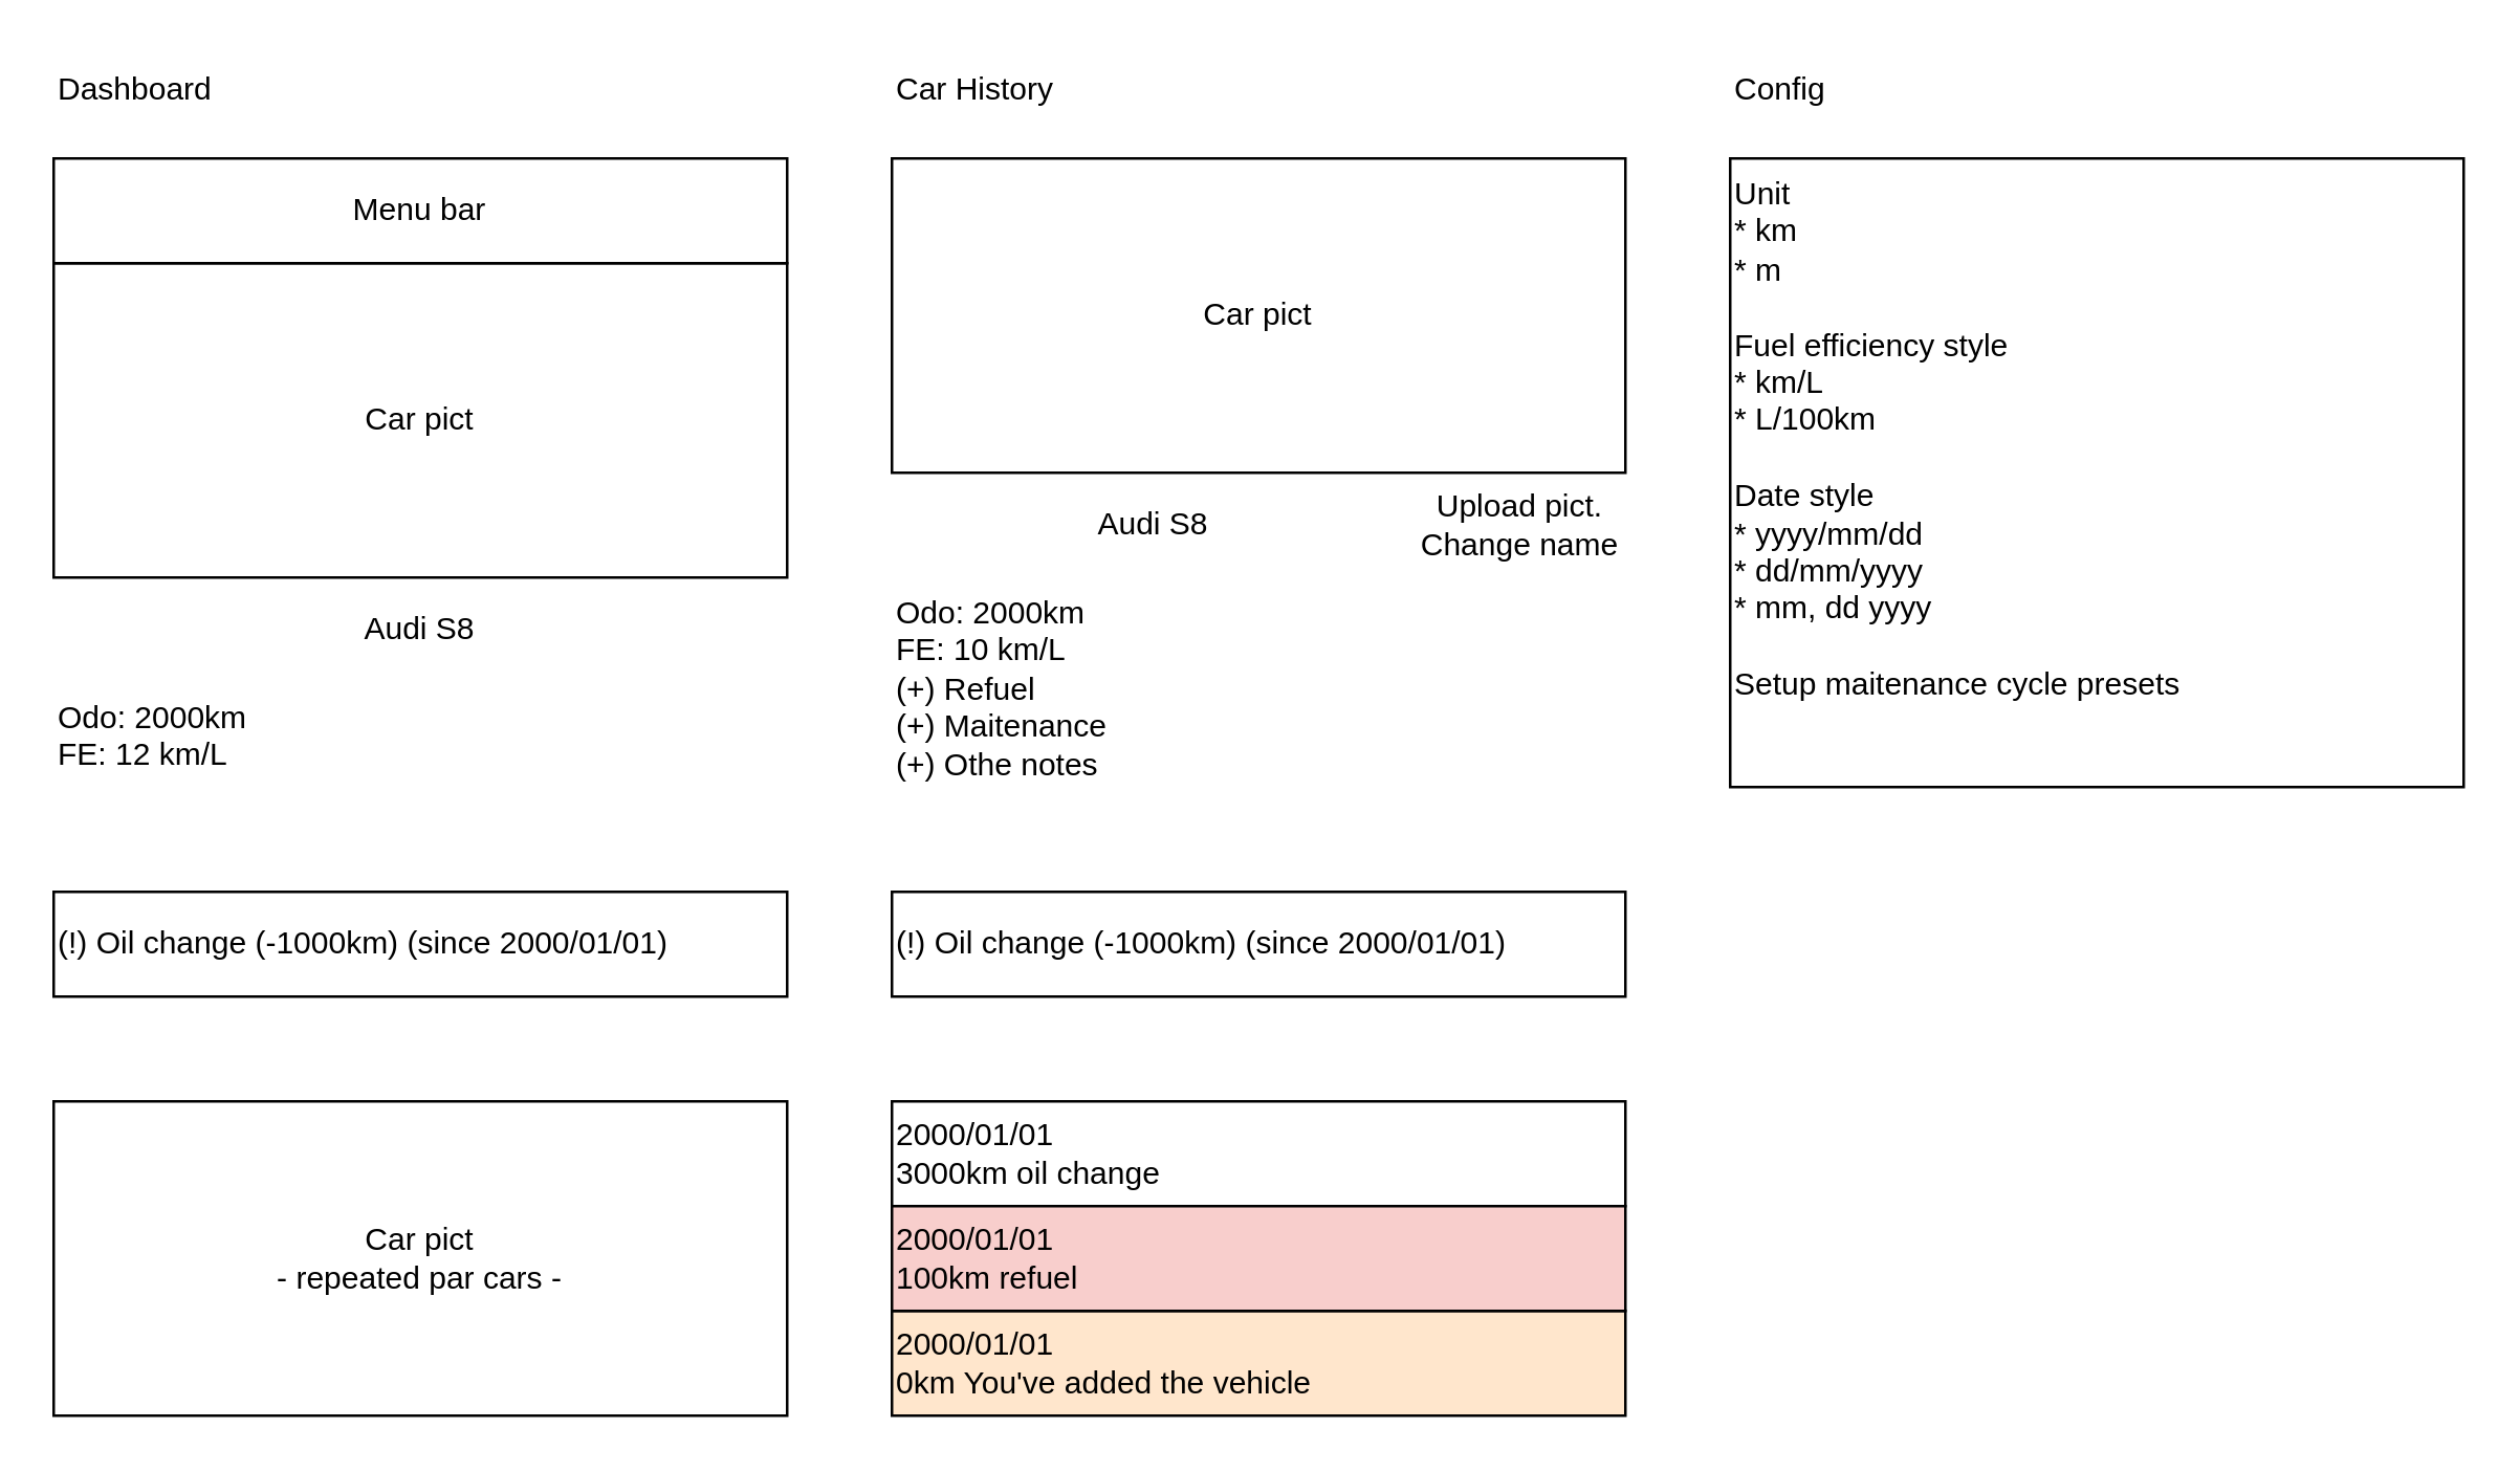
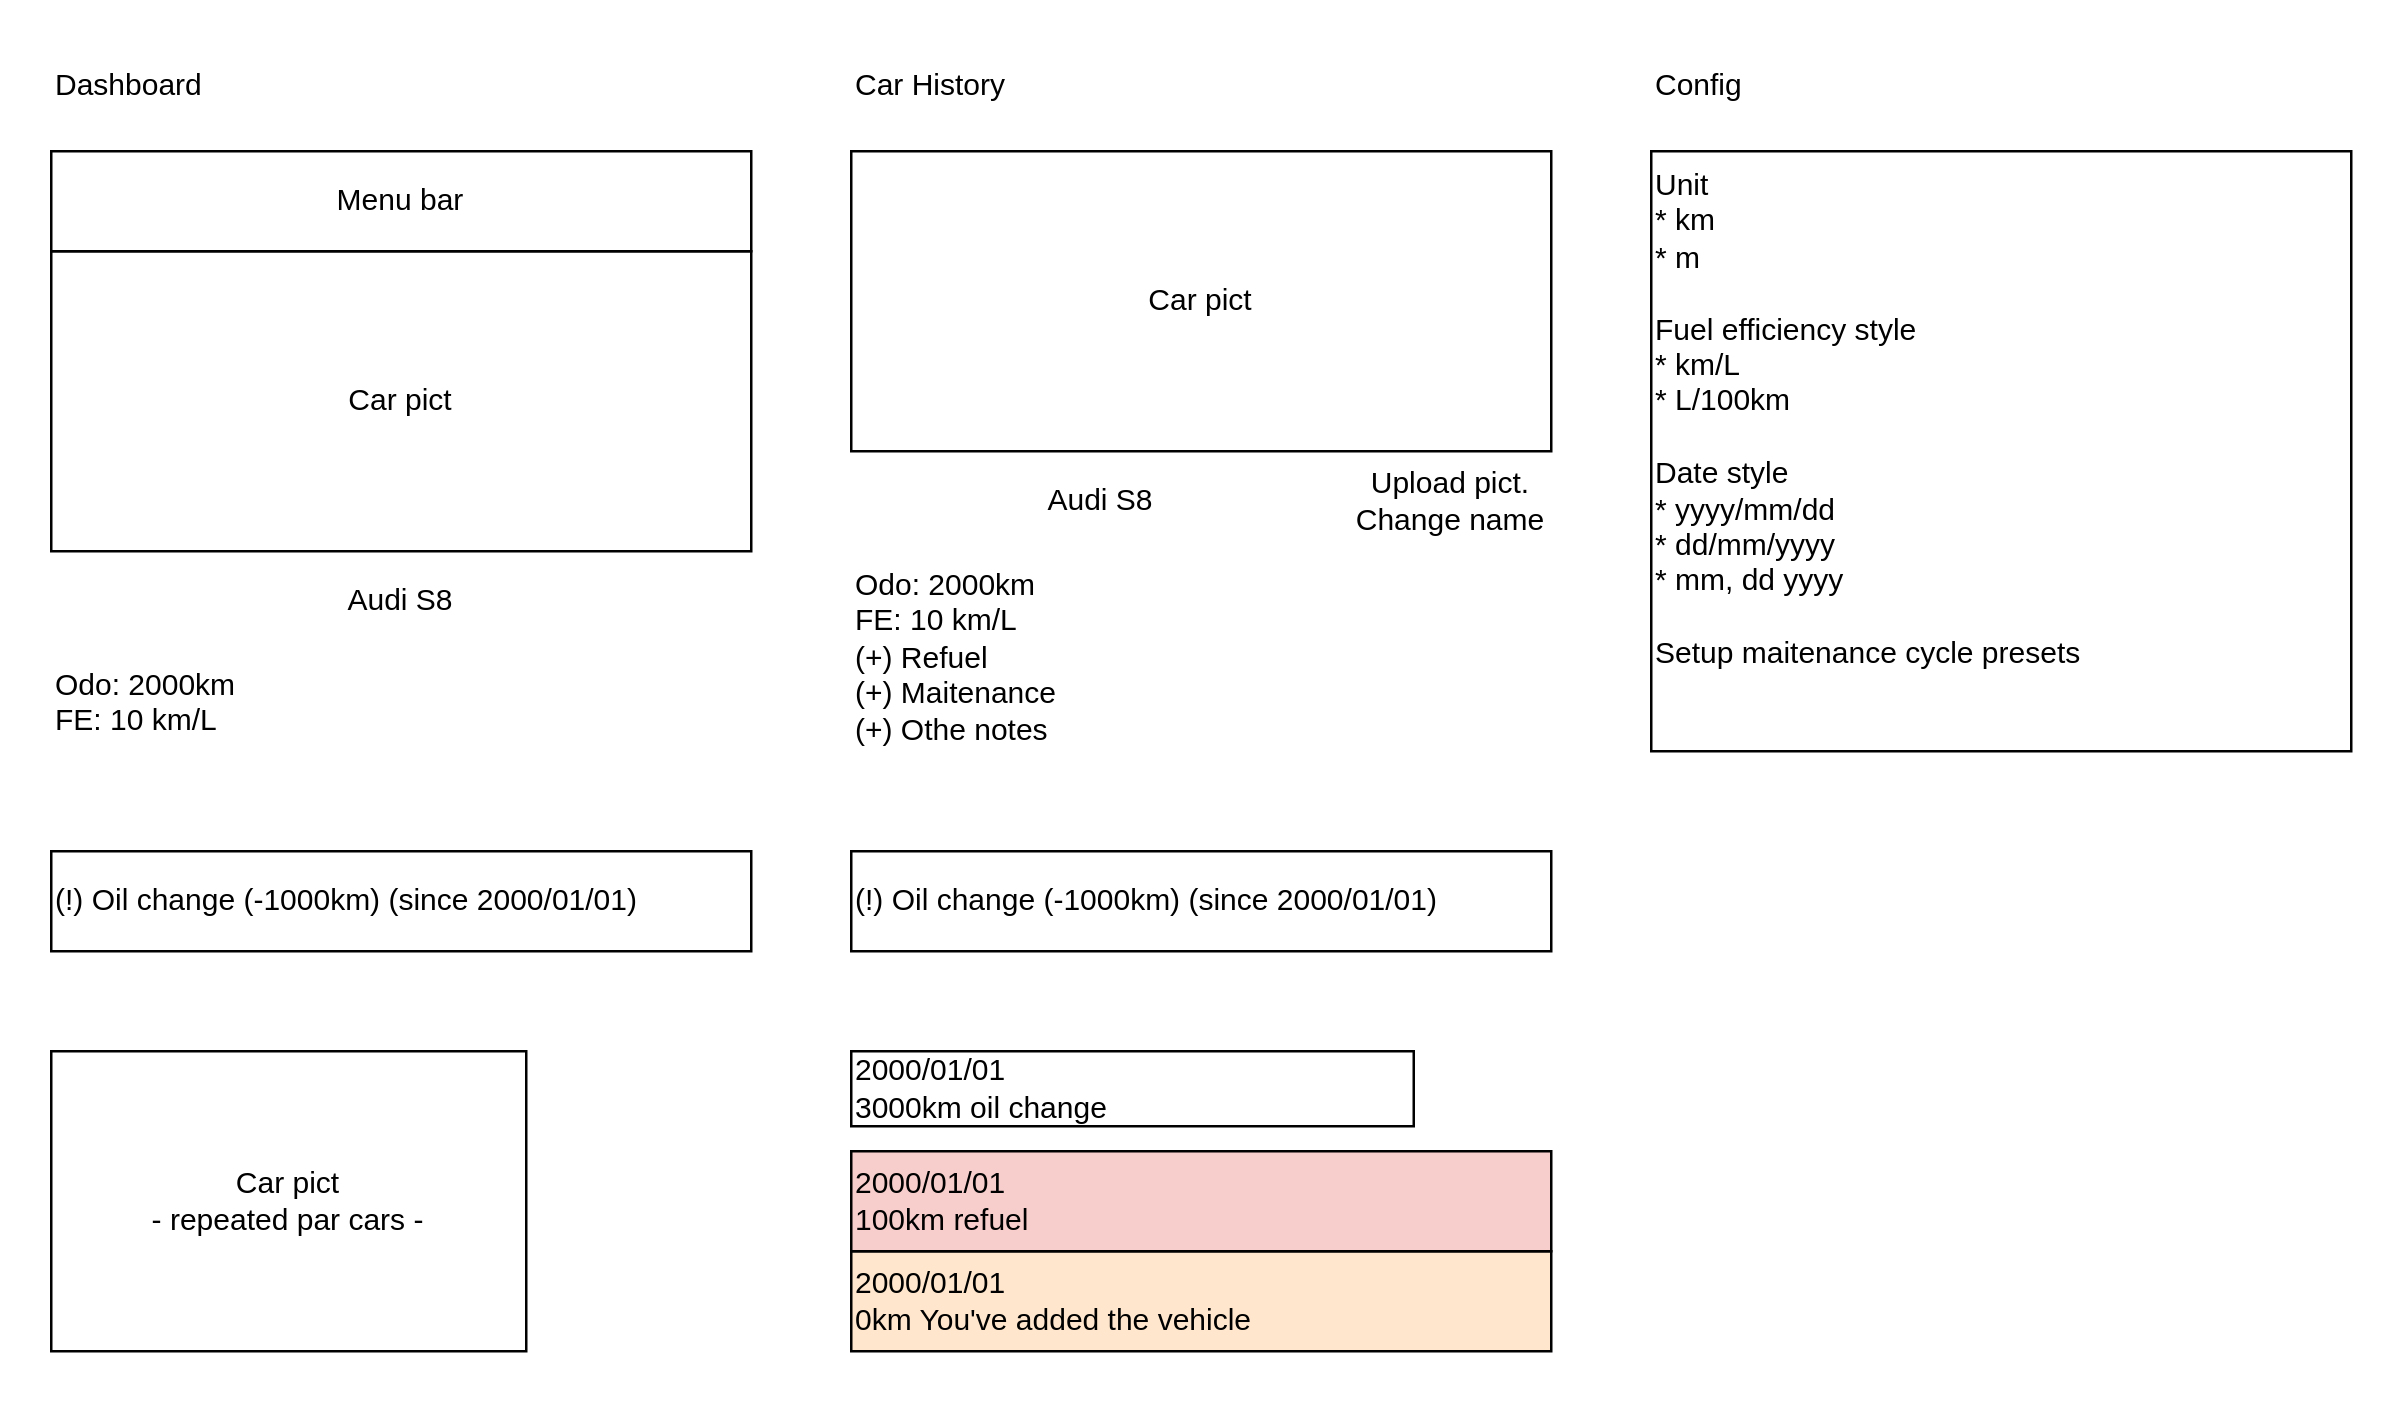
  <mxCell id="0" />
  <mxCell id="1" parent="0" />
  <mxCell id="2" value="Car pict" style="rounded=0;whiteSpace=wrap;html=1;" parent="1" vertex="1"><mxGeometry x="20" y="100" width="280" height="120" as="geometry" /></mxCell>
  <mxCell id="3" value="Dashboard" style="text;html=1;strokeColor=none;fillColor=none;align=left;verticalAlign=top;whiteSpace=wrap;rounded=0;" parent="1" vertex="1"><mxGeometry x="20" y="20" width="280" height="40" as="geometry" /></mxCell>
  <mxCell id="4" value="Audi S8" style="text;html=1;strokeColor=none;fillColor=none;align=center;verticalAlign=middle;whiteSpace=wrap;rounded=0;" parent="1" vertex="1"><mxGeometry x="20" y="220" width="280" height="40" as="geometry" /></mxCell>
- <mxCell id="5" value="Odo: 2000km&lt;br&gt;FE: 12 km/L" style="text;html=1;strokeColor=none;fillColor=none;align=left;verticalAlign=top;whiteSpace=wrap;rounded=0;" parent="1" vertex="1"><mxGeometry x="20" y="260" width="280" height="80" as="geometry" /></mxCell>
+ <mxCell id="5" value="Odo: 2000km&lt;br&gt;FE: 10 km/L" style="text;html=1;strokeColor=none;fillColor=none;align=left;verticalAlign=top;whiteSpace=wrap;rounded=0;" parent="1" vertex="1"><mxGeometry x="20" y="260" width="280" height="80" as="geometry" /></mxCell>
  <mxCell id="6" value="Menu bar" style="rounded=0;whiteSpace=wrap;html=1;" parent="1" vertex="1"><mxGeometry x="20" y="60" width="280" height="40" as="geometry" /></mxCell>
  <mxCell id="7" value="Car History" style="text;html=1;strokeColor=none;fillColor=none;align=left;verticalAlign=top;whiteSpace=wrap;rounded=0;" vertex="1" parent="1"><mxGeometry x="340" y="20" width="280" height="40" as="geometry" /></mxCell>
  <mxCell id="8" value="Car pict" style="rounded=0;whiteSpace=wrap;html=1;" vertex="1" parent="1"><mxGeometry x="340" y="60" width="280" height="120" as="geometry" /></mxCell>
  <mxCell id="9" value="Upload pict.&lt;br&gt;Change name" style="text;html=1;strokeColor=none;fillColor=none;align=center;verticalAlign=middle;whiteSpace=wrap;rounded=0;" vertex="1" parent="1"><mxGeometry x="540" y="180" width="80" height="40" as="geometry" /></mxCell>
  <mxCell id="10" value="Audi S8" style="text;html=1;strokeColor=none;fillColor=none;align=center;verticalAlign=middle;whiteSpace=wrap;rounded=0;" vertex="1" parent="1"><mxGeometry x="340" y="180" width="200" height="40" as="geometry" /></mxCell>
  <mxCell id="11" value="Config" style="text;html=1;strokeColor=none;fillColor=none;align=left;verticalAlign=top;whiteSpace=wrap;rounded=0;" vertex="1" parent="1"><mxGeometry x="660" y="20" width="280" height="40" as="geometry" /></mxCell>
  <mxCell id="12" value="Unit&lt;br&gt;* km&lt;br&gt;* m&lt;br&gt;&lt;br&gt;Fuel efficiency style&lt;br&gt;* km/L&lt;br&gt;* L/100km&lt;br&gt;&lt;br&gt;Date style&lt;br&gt;* yyyy/mm/dd&lt;br&gt;* dd/mm/yyyy&lt;br&gt;* mm, dd yyyy&lt;br&gt;&lt;br&gt;Setup maitenance cycle presets" style="rounded=0;whiteSpace=wrap;html=1;align=left;verticalAlign=top;" vertex="1" parent="1"><mxGeometry x="660" y="60" width="280" height="240" as="geometry" /></mxCell>
  <mxCell id="13" value="2000/01/01&lt;br&gt;0km You've added the vehicle" style="rounded=0;whiteSpace=wrap;html=1;align=left;fillColor=#ffe6cc;" vertex="1" parent="1"><mxGeometry x="340" y="500" width="280" height="40" as="geometry" /></mxCell>
- <mxCell id="14" value="2000/01/01&lt;br&gt;3000km oil change" style="rounded=0;whiteSpace=wrap;html=1;align=left;" vertex="1" parent="1"><mxGeometry x="340" y="420" width="280" height="40" as="geometry" /></mxCell>
+ <mxCell id="14" value="2000/01/01&lt;br&gt;3000km oil change" style="rounded=0;whiteSpace=wrap;html=1;align=left;" vertex="1" parent="1"><mxGeometry x="340" y="420" width="225" height="30" as="geometry" /></mxCell>
  <mxCell id="15" value="(!) Oil change (-1000km) (since 2000/01/01)" style="rounded=0;whiteSpace=wrap;html=1;align=left;" vertex="1" parent="1"><mxGeometry x="340" y="340" width="280" height="40" as="geometry" /></mxCell>
  <mxCell id="16" value="(!) Oil change (-1000km) (since 2000/01/01)" style="rounded=0;whiteSpace=wrap;html=1;align=left;" vertex="1" parent="1"><mxGeometry x="20" y="340" width="280" height="40" as="geometry" /></mxCell>
- <mxCell id="17" value="Car pict&lt;br&gt;- repeated par cars -" style="rounded=0;whiteSpace=wrap;html=1;" vertex="1" parent="1"><mxGeometry x="20" y="420" width="280" height="120" as="geometry" /></mxCell>
+ <mxCell id="17" value="Car pict&lt;br&gt;- repeated par cars -" style="rounded=0;whiteSpace=wrap;html=1;" vertex="1" parent="1"><mxGeometry x="20" y="420" width="190" height="120" as="geometry" /></mxCell>
  <mxCell id="18" value="2000/01/01&lt;br&gt;100km refuel&amp;nbsp;" style="rounded=0;whiteSpace=wrap;html=1;align=left;fillColor=#f8cecc;" vertex="1" parent="1"><mxGeometry x="340" y="460" width="280" height="40" as="geometry" /></mxCell>
  <mxCell id="19" value="Odo: 2000km&lt;br&gt;FE: 10 km/L&lt;br&gt;(+) Refuel&lt;br&gt;(+) Maitenance&lt;br&gt;(+) Othe notes" style="text;html=1;strokeColor=none;fillColor=none;align=left;verticalAlign=top;whiteSpace=wrap;rounded=0;" vertex="1" parent="1"><mxGeometry x="340" y="220" width="280" height="80" as="geometry" /></mxCell>
